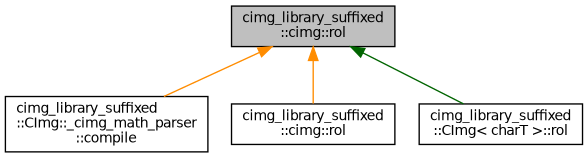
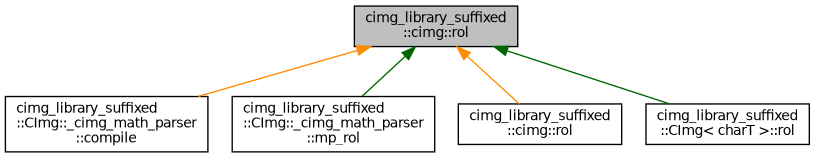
  digraph {
    rankdir=TB
    node [color=black fillcolor=white fontname=Helvetica fontsize=10 shape=record style=filled]
    edge [color=darkorange dir=back fontname=Helvetica fontsize=10 labelfontname=Helvetica labelfontsize=10 style=solid]
    n1 [fillcolor=grey75 fontcolor=black height=0.2 label="cimg_library_suffixed\l::cimg::rol" width=0.4]
    n2 [height=0.2 label="cimg_library_suffixed\l::CImg::_cimg_math_parser\l::compile" width=0.4]
+   n3 [height=0.2 label="cimg_library_suffixed\l::CImg::_cimg_math_parser\l::mp_rol" width=0.4]
    n4 [height=0.2 label="cimg_library_suffixed\l::cimg::rol" width=0.4]
    n5 [height=0.2 label="cimg_library_suffixed\l::CImg\< charT \>::rol" width=0.4]
    n1 -> n2
+   n1 -> n3 [color=darkgreen]
    n1 -> n4
    n1 -> n5 [color=darkgreen]
  }
